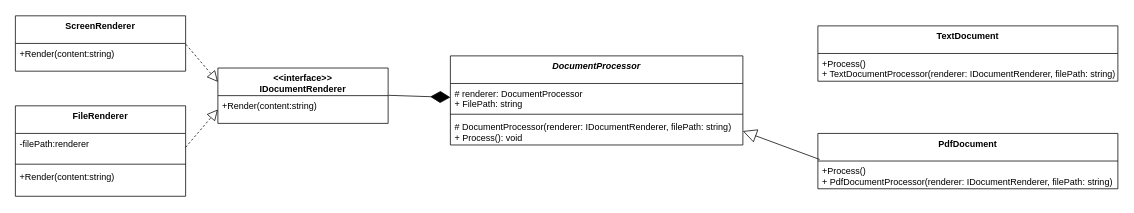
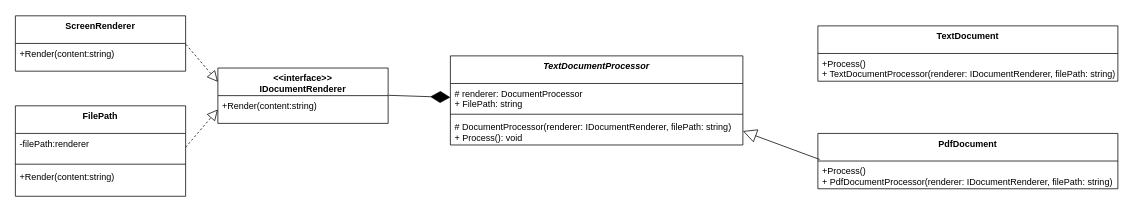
  <mxCell id="0" />
  <mxCell id="1" parent="0" />
  <mxCell id="2" value="&lt;&lt;interface&gt;&gt;&#10;IDocumentRenderer&#10;" style="swimlane;fontStyle=1;align=center;verticalAlign=top;childLayout=stackLayout;horizontal=1;startSize=36.8;horizontalStack=0;resizeParent=1;resizeParentMax=0;resizeLast=0;collapsible=0;marginBottom=0;" parent="1" vertex="1"><mxGeometry x="290" y="90.2" width="227" height="73.8" as="geometry" /></mxCell>
  <mxCell id="3" value="+Render(content:string)" style="text;strokeColor=none;fillColor=none;align=left;verticalAlign=top;spacingLeft=4;spacingRight=4;overflow=hidden;rotatable=0;points=[[0,0.5],[1,0.5]];portConstraint=eastwest;" parent="2" vertex="1"><mxGeometry y="36.8" width="227" height="37" as="geometry" /></mxCell>
  <mxCell id="4" value="ScreenRenderer" style="swimlane;fontStyle=1;align=center;verticalAlign=top;childLayout=stackLayout;horizontal=1;startSize=36.8;horizontalStack=0;resizeParent=1;resizeParentMax=0;resizeLast=0;collapsible=0;marginBottom=0;" parent="1" vertex="1"><mxGeometry x="20" y="20.6" width="227" height="73.8" as="geometry" /></mxCell>
  <mxCell id="5" value="+Render(content:string)" style="text;strokeColor=none;fillColor=none;align=left;verticalAlign=top;spacingLeft=4;spacingRight=4;overflow=hidden;rotatable=0;points=[[0,0.5],[1,0.5]];portConstraint=eastwest;" parent="4" vertex="1"><mxGeometry y="36.8" width="227" height="37" as="geometry" /></mxCell>
- <mxCell id="6" value="DocumentProcessor" style="swimlane;fontStyle=3;align=center;verticalAlign=top;childLayout=stackLayout;horizontal=1;startSize=36.8;horizontalStack=0;resizeParent=1;resizeParentMax=0;resizeLast=0;collapsible=0;marginBottom=0;" parent="1" vertex="1"><mxGeometry x="600" y="74" width="390" height="118.8" as="geometry" /></mxCell>
+ <mxCell id="6" value="TextDocumentProcessor" style="swimlane;fontStyle=3;align=center;verticalAlign=top;childLayout=stackLayout;horizontal=1;startSize=36.8;horizontalStack=0;resizeParent=1;resizeParentMax=0;resizeLast=0;collapsible=0;marginBottom=0;" parent="1" vertex="1"><mxGeometry x="600" y="74" width="390" height="118.8" as="geometry" /></mxCell>
  <mxCell id="7" value="# renderer: DocumentProcessor&#10;+ FilePath: string" style="text;strokeColor=none;fillColor=none;align=left;verticalAlign=top;spacingLeft=4;spacingRight=4;overflow=hidden;rotatable=0;points=[[0,0.5],[1,0.5]];portConstraint=eastwest;" parent="6" vertex="1"><mxGeometry y="36.8" width="390" height="37" as="geometry" /></mxCell>
  <mxCell id="8" style="line;strokeWidth=1;fillColor=none;align=left;verticalAlign=middle;spacingTop=-1;spacingLeft=3;spacingRight=3;rotatable=0;labelPosition=right;points=[];portConstraint=eastwest;strokeColor=inherit;" parent="6" vertex="1"><mxGeometry y="73.8" width="390" height="8" as="geometry" /></mxCell>
  <mxCell id="9" value="# DocumentProcessor(renderer: IDocumentRenderer, filePath: string)&#10;+ Process(): void&#10;" style="text;strokeColor=none;fillColor=none;align=left;verticalAlign=top;spacingLeft=4;spacingRight=4;overflow=hidden;rotatable=0;points=[[0,0.5],[1,0.5]];portConstraint=eastwest;" parent="6" vertex="1"><mxGeometry y="81.8" width="390" height="37" as="geometry" /></mxCell>
- <mxCell id="10" value="FileRenderer" style="swimlane;fontStyle=1;align=center;verticalAlign=top;childLayout=stackLayout;horizontal=1;startSize=36.8;horizontalStack=0;resizeParent=1;resizeParentMax=0;resizeLast=0;collapsible=0;marginBottom=0;" parent="1" vertex="1"><mxGeometry x="20" y="140.6" width="227" height="120.6" as="geometry" /></mxCell>
+ <mxCell id="10" value="FilePath" style="swimlane;fontStyle=1;align=center;verticalAlign=top;childLayout=stackLayout;horizontal=1;startSize=36.8;horizontalStack=0;resizeParent=1;resizeParentMax=0;resizeLast=0;collapsible=0;marginBottom=0;" parent="1" vertex="1"><mxGeometry x="20" y="140.6" width="227" height="120.6" as="geometry" /></mxCell>
  <mxCell id="11" value="-filePath:renderer" style="text;strokeColor=none;fillColor=none;align=left;verticalAlign=top;spacingLeft=4;spacingRight=4;overflow=hidden;rotatable=0;points=[[0,0.5],[1,0.5]];portConstraint=eastwest;" parent="10" vertex="1"><mxGeometry y="36.8" width="227" height="37" as="geometry" /></mxCell>
  <mxCell id="12" style="line;strokeWidth=1;fillColor=none;align=left;verticalAlign=middle;spacingTop=-1;spacingLeft=3;spacingRight=3;rotatable=0;labelPosition=right;points=[];portConstraint=eastwest;strokeColor=inherit;" parent="10" vertex="1"><mxGeometry y="73.8" width="227" height="8" as="geometry" /></mxCell>
  <mxCell id="13" value="+Render(content:string)" style="text;strokeColor=none;fillColor=none;align=left;verticalAlign=top;spacingLeft=4;spacingRight=4;overflow=hidden;rotatable=0;points=[[0,0.5],[1,0.5]];portConstraint=eastwest;" parent="10" vertex="1"><mxGeometry y="81.8" width="227" height="38.8" as="geometry" /></mxCell>
  <mxCell id="14" value="TextDocument" style="swimlane;fontStyle=1;align=center;verticalAlign=top;childLayout=stackLayout;horizontal=1;startSize=36.8;horizontalStack=0;resizeParent=1;resizeParentMax=0;resizeLast=0;collapsible=0;marginBottom=0;" parent="1" vertex="1"><mxGeometry x="1090" y="34" width="400" height="73.8" as="geometry" /></mxCell>
  <mxCell id="15" value="+Process()&#10;+ TextDocumentProcessor(renderer: IDocumentRenderer, filePath: string)" style="text;strokeColor=none;fillColor=none;align=left;verticalAlign=top;spacingLeft=4;spacingRight=4;overflow=hidden;rotatable=0;points=[[0,0.5],[1,0.5]];portConstraint=eastwest;" parent="14" vertex="1"><mxGeometry y="36.8" width="400" height="37" as="geometry" /></mxCell>
  <mxCell id="16" value="PdfDocument" style="swimlane;fontStyle=1;align=center;verticalAlign=top;childLayout=stackLayout;horizontal=1;startSize=36.8;horizontalStack=0;resizeParent=1;resizeParentMax=0;resizeLast=0;collapsible=0;marginBottom=0;" parent="1" vertex="1"><mxGeometry x="1090" y="177.4" width="400" height="73.8" as="geometry" /></mxCell>
  <mxCell id="17" value="+Process()&#10;+ PdfDocumentProcessor(renderer: IDocumentRenderer, filePath: string)" style="text;strokeColor=none;fillColor=none;align=left;verticalAlign=top;spacingLeft=4;spacingRight=4;overflow=hidden;rotatable=0;points=[[0,0.5],[1,0.5]];portConstraint=eastwest;" parent="16" vertex="1"><mxGeometry y="36.8" width="400" height="37" as="geometry" /></mxCell>
  <mxCell id="18" value="" style="endArrow=block;dashed=1;endFill=0;endSize=12;html=1;rounded=0;entryX=0;entryY=0.25;entryDx=0;entryDy=0;exitX=1.002;exitY=0.035;exitDx=0;exitDy=0;exitPerimeter=0;" parent="1" source="5" target="2" edge="1"><mxGeometry width="160" relative="1" as="geometry"><mxPoint x="280" y="40.6" as="sourcePoint" /><mxPoint x="650" y="220.6" as="targetPoint" /></mxGeometry></mxCell>
  <mxCell id="19" value="" style="endArrow=block;dashed=1;endFill=0;endSize=12;html=1;rounded=0;entryX=0;entryY=0.5;entryDx=0;entryDy=0;exitX=1;exitY=0.5;exitDx=0;exitDy=0;" parent="1" source="11" target="3" edge="1"><mxGeometry width="160" relative="1" as="geometry"><mxPoint x="424" y="30.6" as="sourcePoint" /><mxPoint x="423" y="-60.4" as="targetPoint" /></mxGeometry></mxCell>
  <mxCell id="20" value="" style="endArrow=block;endSize=16;endFill=0;html=1;rounded=0;entryX=1;entryY=0.5;entryDx=0;entryDy=0;exitX=0.006;exitY=-0.056;exitDx=0;exitDy=0;exitPerimeter=0;" parent="1" source="17" target="9" edge="1"><mxGeometry width="160" relative="1" as="geometry"><mxPoint x="759" y="70" as="sourcePoint" /><mxPoint x="860" y="85" as="targetPoint" /></mxGeometry></mxCell>
  <mxCell id="21" value="" style="endArrow=diamondThin;endFill=1;endSize=24;html=1;rounded=0;entryX=0;entryY=0.5;entryDx=0;entryDy=0;exitX=1.002;exitY=-0.011;exitDx=0;exitDy=0;exitPerimeter=0;" edge="1" parent="1" source="3" target="7"><mxGeometry width="160" relative="1" as="geometry"><mxPoint x="530" y="154" as="sourcePoint" /><mxPoint x="720" y="334" as="targetPoint" /></mxGeometry></mxCell>
